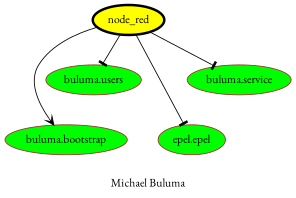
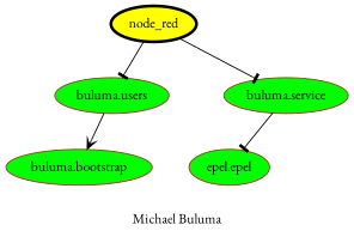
  digraph {
    fontname="EB Garamond"
    label="Michael Buluma"
    node [color=brown fillcolor=green fontname="EB Garamond" style=filled]
    edge [arrowhead=tee fontname="EB Garamond"]
    node_red [color=black fillcolor=yellow penwidth=3]
    "buluma.bootstrap"
    n3 [label="epel.epel"]
    "buluma.service"
    "buluma.users"
-   node_red -> "buluma.bootstrap" [arrowhead=vee]
-   node_red -> n3
+   "buluma.users" -> "buluma.bootstrap" [arrowhead=vee]
+   "buluma.service" -> n3
    node_red -> "buluma.service"
    node_red -> "buluma.users"
  }
